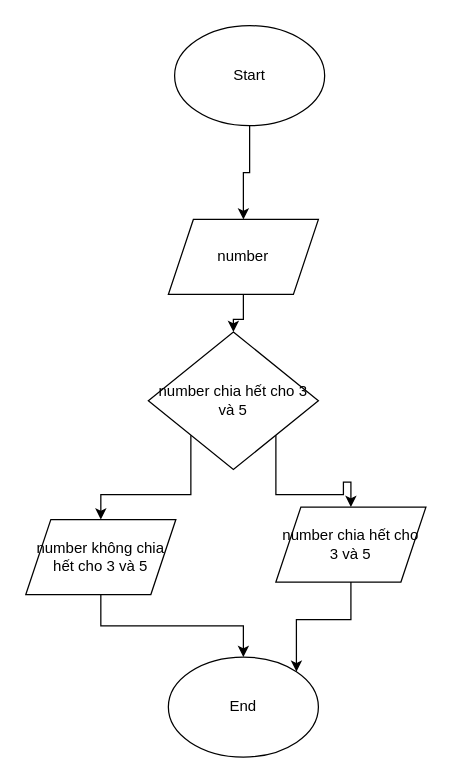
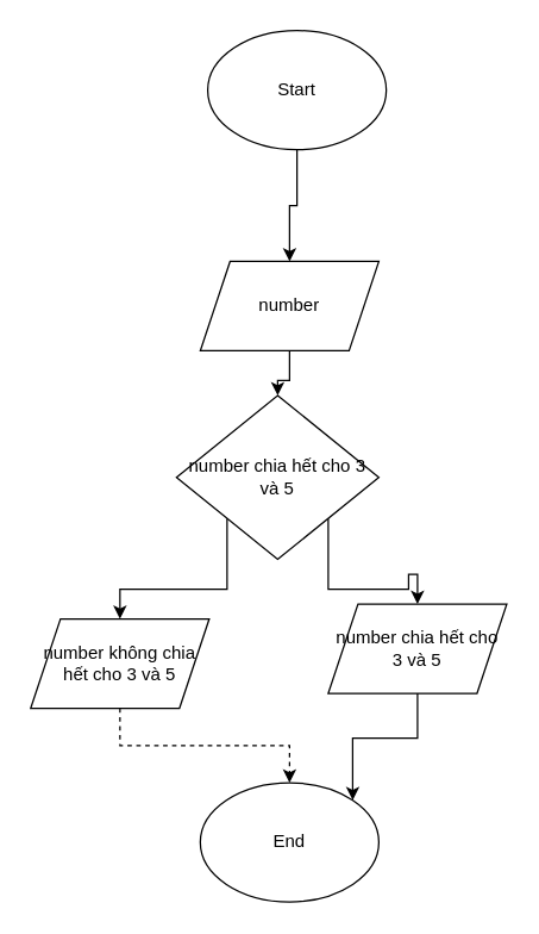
  <mxCell id="0" />
  <mxCell id="1" parent="0" />
  <mxCell id="2" style="edgeStyle=orthogonalEdgeStyle;rounded=0;orthogonalLoop=1;jettySize=auto;html=1;entryX=0.5;entryY=0;entryDx=0;entryDy=0;" edge="1" parent="1" source="3" target="5"><mxGeometry relative="1" as="geometry" /></mxCell>
  <mxCell id="3" value="Start" style="ellipse;whiteSpace=wrap;html=1;" parent="1" vertex="1"><mxGeometry x="139" y="20" width="120" height="80" as="geometry" /></mxCell>
  <mxCell id="4" style="edgeStyle=orthogonalEdgeStyle;rounded=0;orthogonalLoop=1;jettySize=auto;html=1;" edge="1" parent="1" source="5" target="9"><mxGeometry relative="1" as="geometry" /></mxCell>
  <mxCell id="5" value="number" style="shape=parallelogram;perimeter=parallelogramPerimeter;whiteSpace=wrap;html=1;fixedSize=1;" parent="1" vertex="1"><mxGeometry x="134" y="175" width="120" height="60" as="geometry" /></mxCell>
  <mxCell id="6" value="End" style="ellipse;whiteSpace=wrap;html=1;" parent="1" vertex="1"><mxGeometry x="134" y="525" width="120" height="80" as="geometry" /></mxCell>
  <mxCell id="7" style="edgeStyle=orthogonalEdgeStyle;rounded=0;orthogonalLoop=1;jettySize=auto;html=1;exitX=0;exitY=1;exitDx=0;exitDy=0;" edge="1" parent="1" source="9" target="11"><mxGeometry relative="1" as="geometry" /></mxCell>
  <mxCell id="8" style="edgeStyle=orthogonalEdgeStyle;rounded=0;orthogonalLoop=1;jettySize=auto;html=1;exitX=1;exitY=1;exitDx=0;exitDy=0;" edge="1" parent="1" source="9" target="13"><mxGeometry relative="1" as="geometry" /></mxCell>
  <mxCell id="9" value="number chia hết cho 3 và 5" style="rhombus;whiteSpace=wrap;html=1;" vertex="1" parent="1"><mxGeometry x="118" y="265" width="136" height="110" as="geometry" /></mxCell>
- <mxCell id="10" style="edgeStyle=orthogonalEdgeStyle;rounded=0;orthogonalLoop=1;jettySize=auto;html=1;exitX=0.5;exitY=1;exitDx=0;exitDy=0;" edge="1" parent="1" source="11" target="6"><mxGeometry relative="1" as="geometry" /></mxCell>
+ <mxCell id="10" style="edgeStyle=orthogonalEdgeStyle;rounded=0;orthogonalLoop=1;jettySize=auto;html=1;exitX=0.5;exitY=1;exitDx=0;exitDy=0;dashed=1;" edge="1" parent="1" source="11" target="6"><mxGeometry relative="1" as="geometry" /></mxCell>
  <mxCell id="11" value="number không chia hết cho 3 và 5" style="shape=parallelogram;perimeter=parallelogramPerimeter;whiteSpace=wrap;html=1;fixedSize=1;" vertex="1" parent="1"><mxGeometry x="20" y="415" width="120" height="60" as="geometry" /></mxCell>
  <mxCell id="12" style="edgeStyle=orthogonalEdgeStyle;rounded=0;orthogonalLoop=1;jettySize=auto;html=1;exitX=0.5;exitY=1;exitDx=0;exitDy=0;entryX=1;entryY=0;entryDx=0;entryDy=0;" edge="1" parent="1" source="13" target="6"><mxGeometry relative="1" as="geometry" /></mxCell>
  <mxCell id="13" value="number chia hết cho 3 và 5" style="shape=parallelogram;perimeter=parallelogramPerimeter;whiteSpace=wrap;html=1;fixedSize=1;" vertex="1" parent="1"><mxGeometry x="220" y="405" width="120" height="60" as="geometry" /></mxCell>
